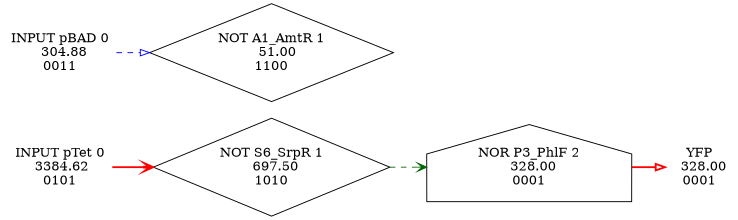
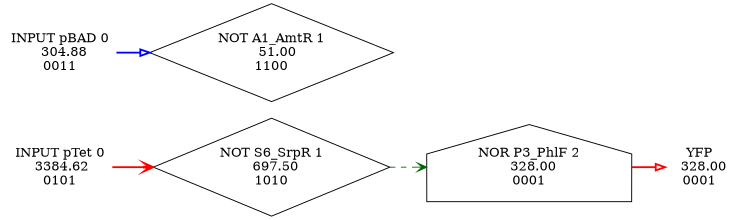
  digraph {
    rankdir=LR
    splines=ortho
    node [shape=none]
    edge [arrowhead=vee color=red style=bold]
    n1 [label="YFP\n  328.00\n0001"]
    n2 [label="INPUT pTet 0\n 3384.62\n0101"]
    n3 [fillcolor=gray100 label="NOT S6_SrpR 1\n  697.50\n1010" shape=diamond style=filled]
    n4 [fillcolor=gray100 label="NOR P3_PhlF 2\n  328.00\n0001" shape=house style=filled]
    n5 [label="INPUT pBAD 0\n  304.88\n0011"]
    n6 [fillcolor=gray100 label="NOT A1_AmtR 1\n   51.00\n1100" shape=diamond style=filled]
    n2 -> n3
    n3 -> n4 [color=darkgreen style=dashed]
    n4 -> n1 [arrowhead=onormal]
-   n5 -> n6 [arrowhead=onormal color=blue style=dashed]
+   n5 -> n6 [arrowhead=onormal color=blue]
  }
